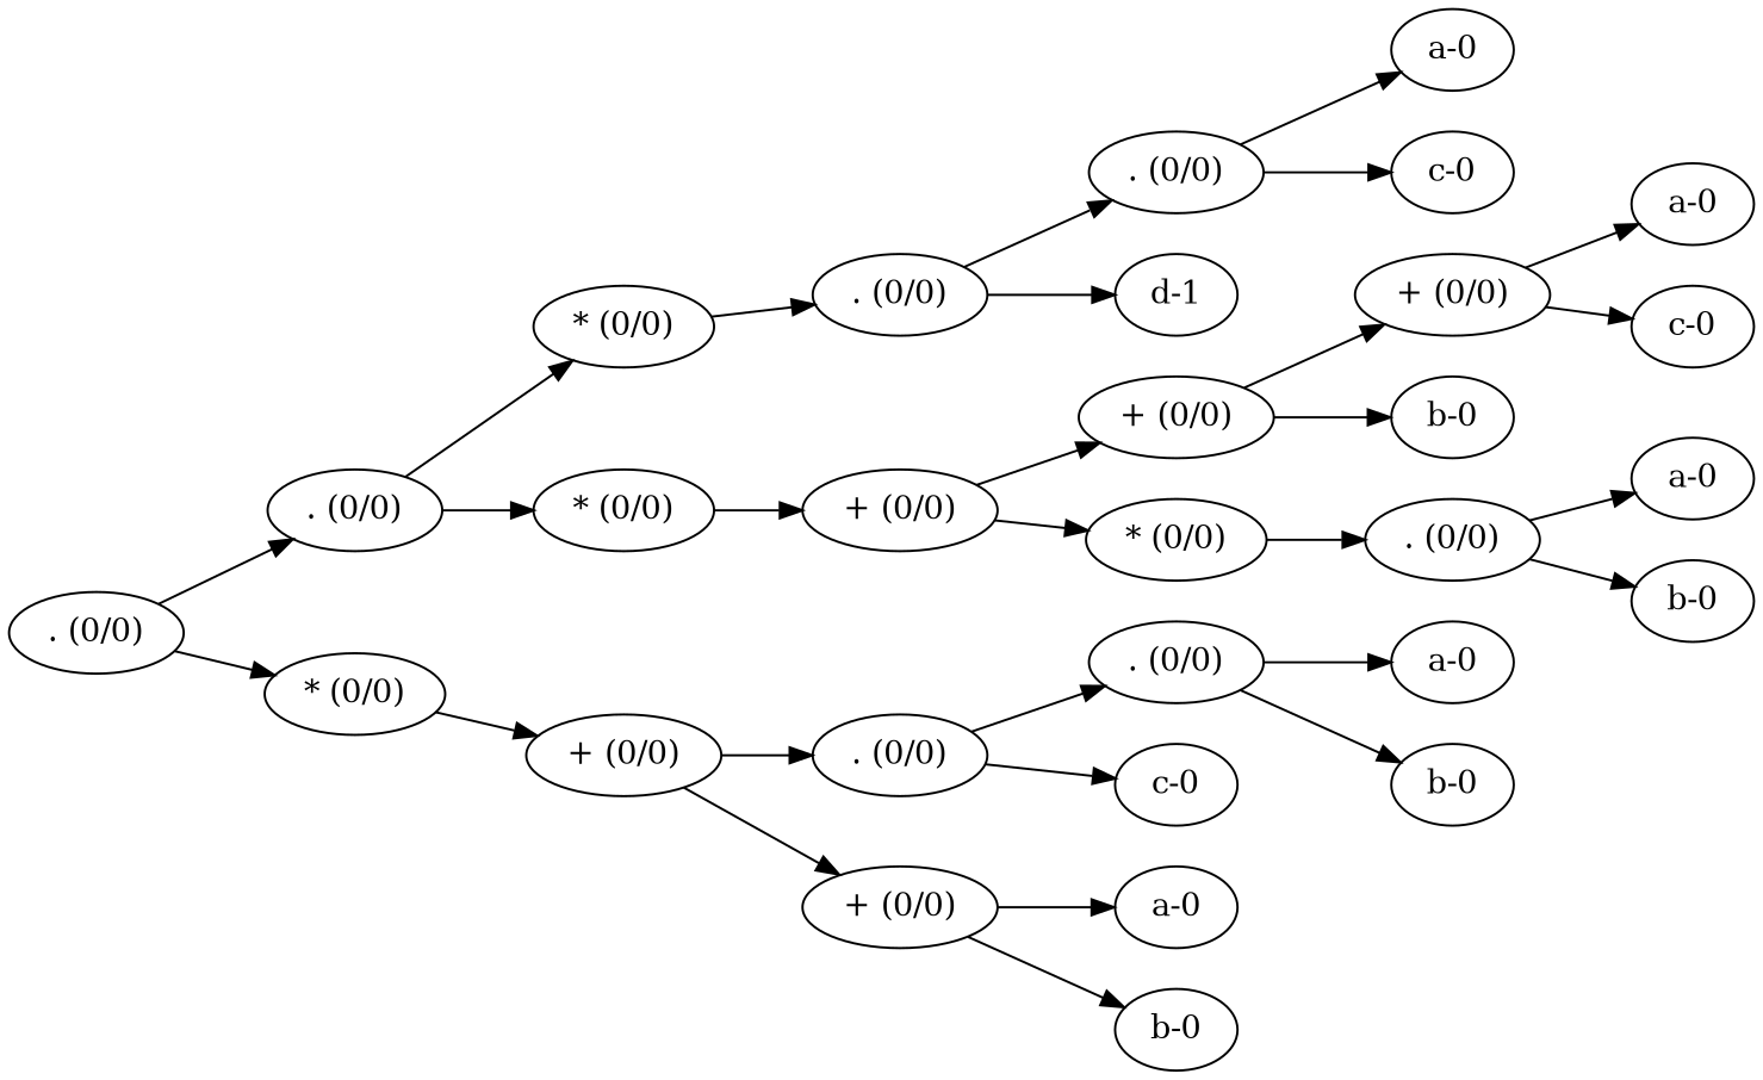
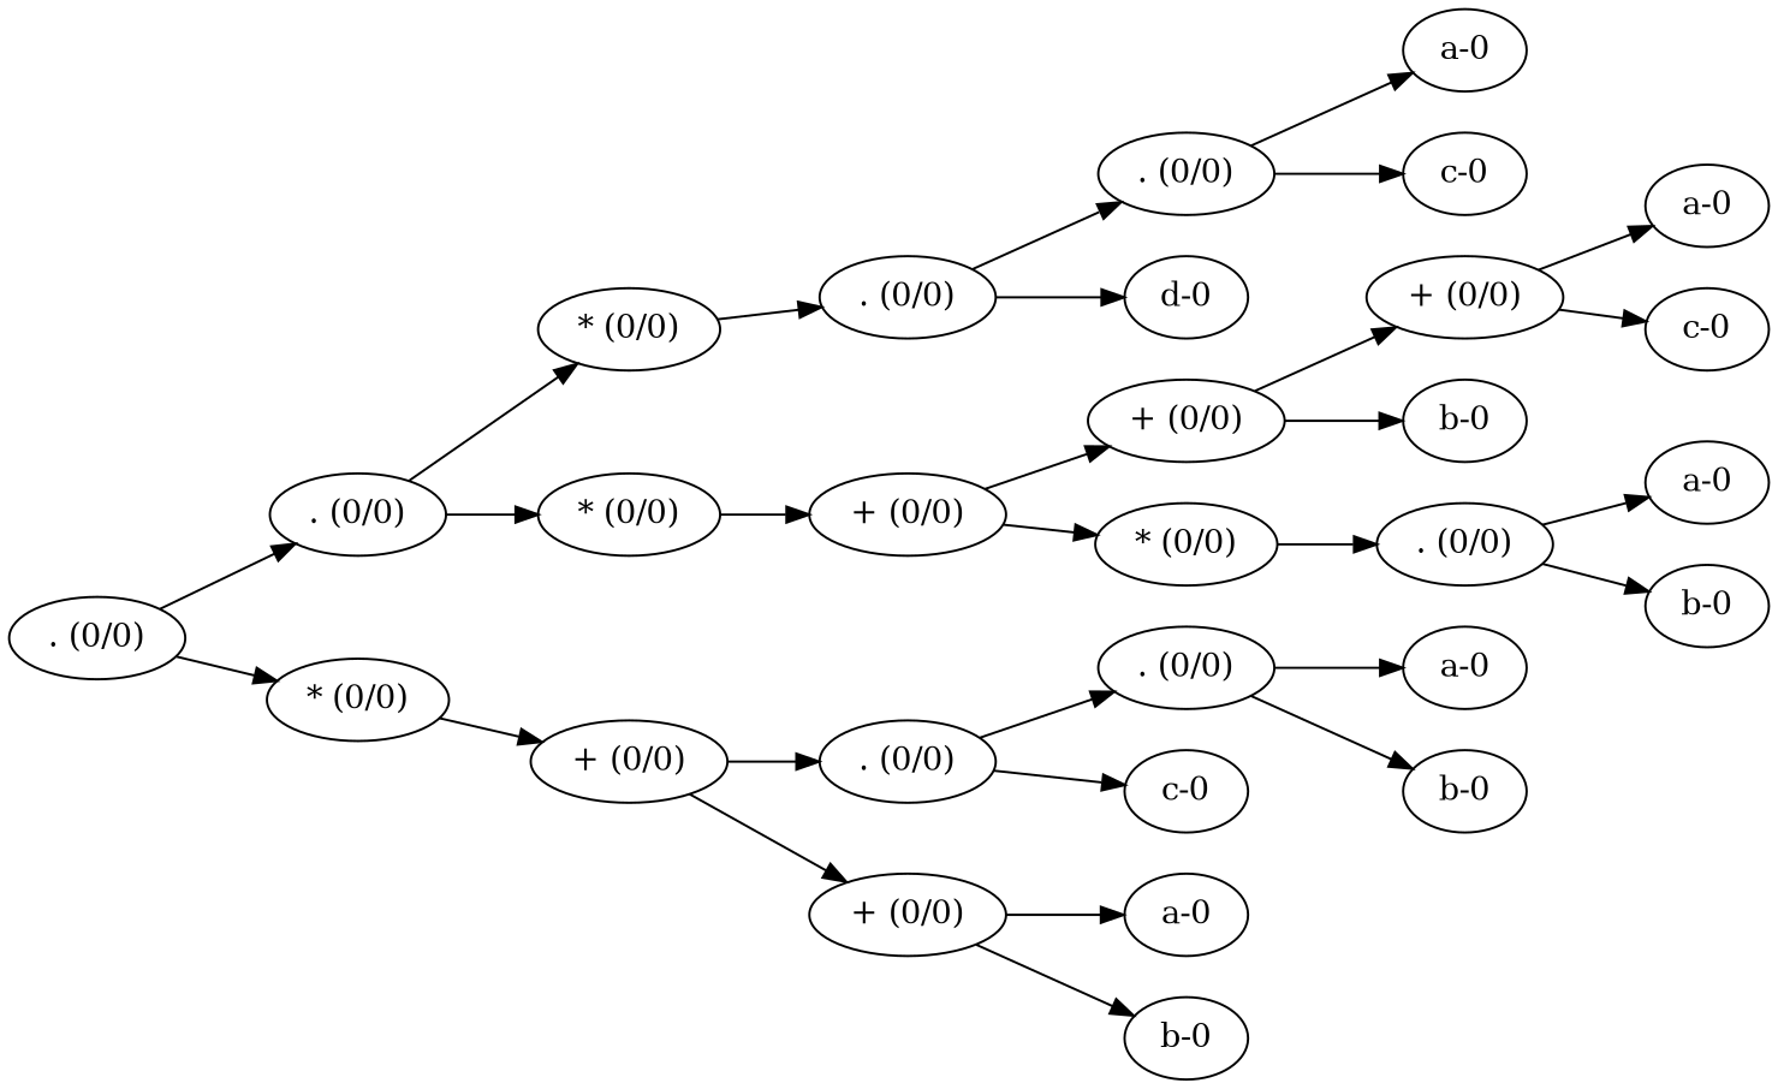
  digraph {
    rankdir=LR
    n1 [label=". (0/0)"]
    n2 [label=". (0/0)"]
    n3 [label="* (0/0)"]
    n4 [label="* (0/0)"]
    n5 [label="* (0/0)"]
    n6 [label=". (0/0)"]
    n7 [label=". (0/0)"]
-   n8 [label="d-1"]
+   n8 [label="d-0"]
    n9 [label="a-0"]
    n10 [label="c-0"]
    n11 [label="+ (0/0)"]
    n12 [label="+ (0/0)"]
    n13 [label="* (0/0)"]
    n14 [label="+ (0/0)"]
    n15 [label="b-0"]
    n16 [label="a-0"]
    n17 [label="c-0"]
    n18 [label=". (0/0)"]
    n19 [label="a-0"]
    n20 [label="b-0"]
    n21 [label="+ (0/0)"]
    n22 [label=". (0/0)"]
    n23 [label="+ (0/0)"]
    n24 [label=". (0/0)"]
    n25 [label="c-0"]
    n26 [label="a-0"]
    n27 [label="b-0"]
    n28 [label="a-0"]
    n29 [label="b-0"]
    n1 -> n2
    n1 -> n3
    n2 -> n4
    n2 -> n5
    n3 -> n21
    n4 -> n6
    n5 -> n11
    n6 -> n7
    n6 -> n8
    n7 -> n9
    n7 -> n10
    n11 -> n12
    n11 -> n13
    n12 -> n14
    n12 -> n15
    n13 -> n18
    n14 -> n16
    n14 -> n17
    n18 -> n19
    n18 -> n20
    n21 -> n22
    n21 -> n23
    n22 -> n24
    n22 -> n25
    n23 -> n28
    n23 -> n29
    n24 -> n26
    n24 -> n27
  }
